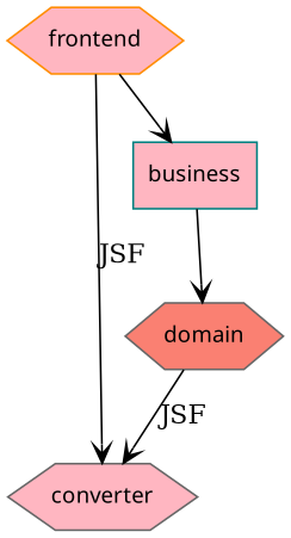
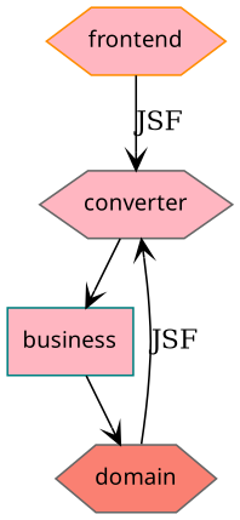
  digraph {
    node [color=gray40 fillcolor=lightpink fontname=Verdana fontsize=12 shape=hexagon style=filled]
    edge [arrowhead=vee color=black]
    frontend [color=darkorange]
    converter
    business [color=teal shape=box]
    domain [fillcolor=salmon]
    frontend -> converter [label=JSF]
-   frontend -> business
+   converter -> business
    business -> domain
    domain -> converter [label=JSF]
  }
